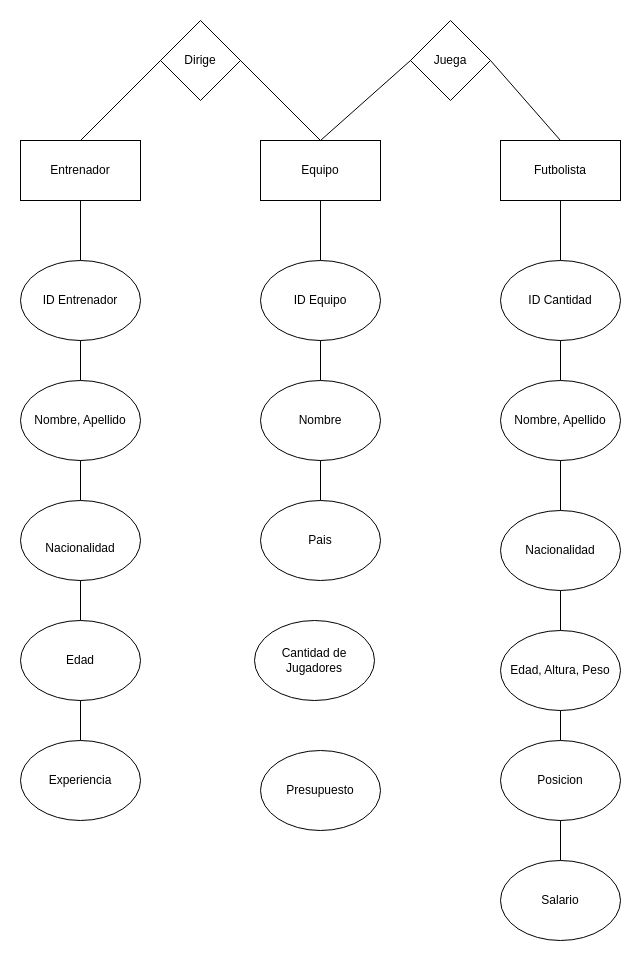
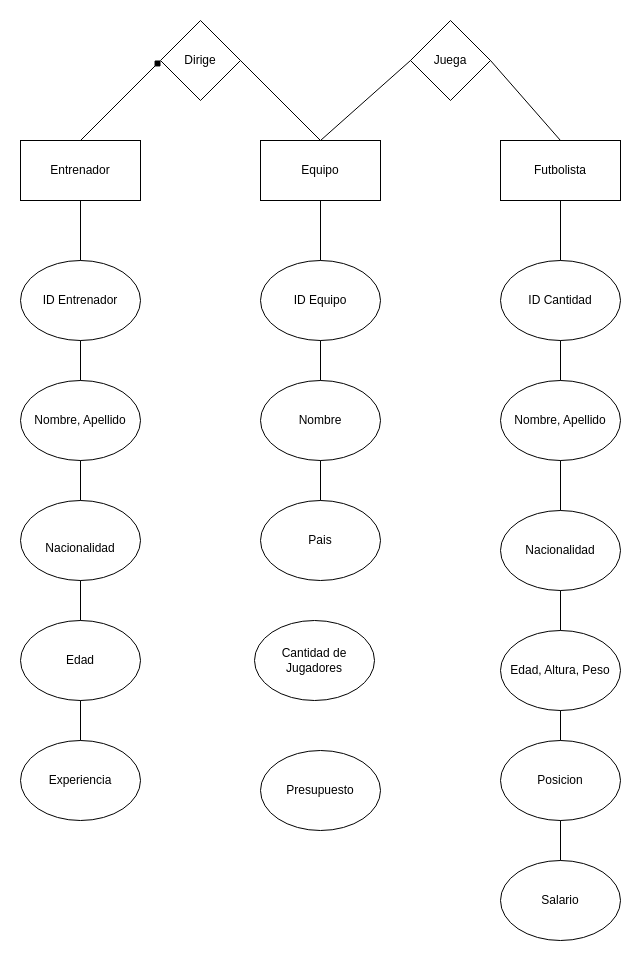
  <mxCell id="0" />
  <mxCell id="1" parent="0" />
  <mxCell id="2" value="Entrenador" style="rounded=0;whiteSpace=wrap;html=1;" parent="1" vertex="1"><mxGeometry x="20" y="140" width="120" height="60" as="geometry" /></mxCell>
  <mxCell id="3" value="Equipo" style="rounded=0;whiteSpace=wrap;html=1;" parent="1" vertex="1"><mxGeometry x="260" y="140" width="120" height="60" as="geometry" /></mxCell>
  <mxCell id="4" value="Futbolista" style="rounded=0;whiteSpace=wrap;html=1;" parent="1" vertex="1"><mxGeometry x="500" y="140" width="120" height="60" as="geometry" /></mxCell>
  <mxCell id="5" value="ID Entrenador" style="ellipse;whiteSpace=wrap;html=1;" parent="1" vertex="1"><mxGeometry x="20" y="260" width="120" height="80" as="geometry" /></mxCell>
  <mxCell id="6" value="Nombre, Apellido" style="ellipse;whiteSpace=wrap;html=1;" parent="1" vertex="1"><mxGeometry x="20" y="380" width="120" height="80" as="geometry" /></mxCell>
  <mxCell id="7" value="ID Equipo" style="ellipse;whiteSpace=wrap;html=1;" parent="1" vertex="1"><mxGeometry x="260" y="260" width="120" height="80" as="geometry" /></mxCell>
  <mxCell id="8" value="Nombre" style="ellipse;whiteSpace=wrap;html=1;" parent="1" vertex="1"><mxGeometry x="260" y="380" width="120" height="80" as="geometry" /></mxCell>
  <mxCell id="9" value="ID Cantidad" style="ellipse;whiteSpace=wrap;html=1;" parent="1" vertex="1"><mxGeometry x="500" y="260" width="120" height="80" as="geometry" /></mxCell>
  <mxCell id="10" value="Nombre, Apellido" style="ellipse;whiteSpace=wrap;html=1;" parent="1" vertex="1"><mxGeometry x="500" y="380" width="120" height="80" as="geometry" /></mxCell>
  <mxCell id="11" value="&lt;br&gt;Nacionalidad" style="ellipse;whiteSpace=wrap;html=1;" parent="1" vertex="1"><mxGeometry x="20" y="500" width="120" height="80" as="geometry" /></mxCell>
  <mxCell id="12" value="Pais" style="ellipse;whiteSpace=wrap;html=1;" parent="1" vertex="1"><mxGeometry x="260" y="500" width="120" height="80" as="geometry" /></mxCell>
  <mxCell id="13" value="Nacionalidad" style="ellipse;whiteSpace=wrap;html=1;" parent="1" vertex="1"><mxGeometry x="500" y="510" width="120" height="80" as="geometry" /></mxCell>
  <mxCell id="14" value="" style="endArrow=none;html=1;rounded=0;entryX=0.5;entryY=1;entryDx=0;entryDy=0;exitX=0.5;exitY=0;exitDx=0;exitDy=0;" parent="1" source="5" target="2" edge="1"><mxGeometry width="50" height="50" relative="1" as="geometry"><mxPoint x="80" y="250" as="sourcePoint" /><mxPoint x="100" y="210" as="targetPoint" /></mxGeometry></mxCell>
  <mxCell id="15" value="" style="endArrow=none;html=1;rounded=0;entryX=0.5;entryY=1;entryDx=0;entryDy=0;exitX=0.5;exitY=0;exitDx=0;exitDy=0;" parent="1" source="6" target="5" edge="1"><mxGeometry width="50" height="50" relative="1" as="geometry"><mxPoint x="60" y="380" as="sourcePoint" /><mxPoint x="110" y="330" as="targetPoint" /></mxGeometry></mxCell>
  <mxCell id="16" value="" style="endArrow=none;html=1;rounded=0;entryX=0.5;entryY=1;entryDx=0;entryDy=0;exitX=0.5;exitY=0;exitDx=0;exitDy=0;" parent="1" source="11" target="6" edge="1"><mxGeometry width="50" height="50" relative="1" as="geometry"><mxPoint x="50" y="510" as="sourcePoint" /><mxPoint x="100" y="460" as="targetPoint" /></mxGeometry></mxCell>
  <mxCell id="17" value="" style="endArrow=none;html=1;rounded=0;entryX=0.5;entryY=1;entryDx=0;entryDy=0;exitX=0.5;exitY=0;exitDx=0;exitDy=0;" parent="1" source="7" target="3" edge="1"><mxGeometry width="50" height="50" relative="1" as="geometry"><mxPoint x="290" y="260" as="sourcePoint" /><mxPoint x="340" y="210" as="targetPoint" /></mxGeometry></mxCell>
  <mxCell id="18" value="" style="endArrow=none;html=1;rounded=0;entryX=0.5;entryY=1;entryDx=0;entryDy=0;exitX=0.5;exitY=0;exitDx=0;exitDy=0;" parent="1" source="8" target="7" edge="1"><mxGeometry width="50" height="50" relative="1" as="geometry"><mxPoint x="290" y="390" as="sourcePoint" /><mxPoint x="340" y="340" as="targetPoint" /></mxGeometry></mxCell>
  <mxCell id="19" value="" style="endArrow=none;html=1;rounded=0;entryX=0.5;entryY=1;entryDx=0;entryDy=0;exitX=0.5;exitY=0;exitDx=0;exitDy=0;" parent="1" source="12" target="8" edge="1"><mxGeometry width="50" height="50" relative="1" as="geometry"><mxPoint x="290" y="510" as="sourcePoint" /><mxPoint x="340" y="460" as="targetPoint" /></mxGeometry></mxCell>
  <mxCell id="20" value="" style="endArrow=none;html=1;rounded=0;entryX=0.5;entryY=1;entryDx=0;entryDy=0;exitX=0.5;exitY=0;exitDx=0;exitDy=0;" parent="1" source="9" target="4" edge="1"><mxGeometry width="50" height="50" relative="1" as="geometry"><mxPoint x="540" y="260" as="sourcePoint" /><mxPoint x="590" y="210" as="targetPoint" /></mxGeometry></mxCell>
  <mxCell id="21" value="" style="endArrow=none;html=1;rounded=0;entryX=0.5;entryY=1;entryDx=0;entryDy=0;exitX=0.5;exitY=0;exitDx=0;exitDy=0;" parent="1" source="10" target="9" edge="1"><mxGeometry width="50" height="50" relative="1" as="geometry"><mxPoint x="530" y="390" as="sourcePoint" /><mxPoint x="560" y="350" as="targetPoint" /></mxGeometry></mxCell>
  <mxCell id="22" value="" style="endArrow=none;html=1;rounded=0;entryX=0.5;entryY=1;entryDx=0;entryDy=0;exitX=0.5;exitY=0;exitDx=0;exitDy=0;" parent="1" source="13" target="10" edge="1"><mxGeometry width="50" height="50" relative="1" as="geometry"><mxPoint x="540" y="510" as="sourcePoint" /><mxPoint x="590" y="460" as="targetPoint" /></mxGeometry></mxCell>
  <mxCell id="23" value="Dirige" style="rhombus;whiteSpace=wrap;html=1;" parent="1" vertex="1"><mxGeometry x="160" y="20" width="80" height="80" as="geometry" /></mxCell>
  <mxCell id="24" value="Juega" style="rhombus;whiteSpace=wrap;html=1;" parent="1" vertex="1"><mxGeometry x="410" y="20" width="80" height="80" as="geometry" /></mxCell>
  <mxCell id="25" value="" style="endArrow=none;html=1;rounded=0;entryX=1;entryY=0.5;entryDx=0;entryDy=0;exitX=0.5;exitY=0;exitDx=0;exitDy=0;" parent="1" source="4" target="24" edge="1"><mxGeometry width="50" height="50" relative="1" as="geometry"><mxPoint x="510" y="130" as="sourcePoint" /><mxPoint x="560" y="80" as="targetPoint" /></mxGeometry></mxCell>
  <mxCell id="26" value="" style="endArrow=none;html=1;rounded=0;entryX=0;entryY=0.5;entryDx=0;entryDy=0;exitX=0.5;exitY=0;exitDx=0;exitDy=0;" parent="1" source="3" target="24" edge="1"><mxGeometry width="50" height="50" relative="1" as="geometry"><mxPoint x="360" y="140" as="sourcePoint" /><mxPoint x="410" y="90" as="targetPoint" /></mxGeometry></mxCell>
  <mxCell id="27" value="" style="endArrow=none;html=1;rounded=0;entryX=1;entryY=0.5;entryDx=0;entryDy=0;exitX=0.5;exitY=0;exitDx=0;exitDy=0;" parent="1" source="3" target="23" edge="1"><mxGeometry width="50" height="50" relative="1" as="geometry"><mxPoint x="220" y="160" as="sourcePoint" /><mxPoint x="270" y="110" as="targetPoint" /></mxGeometry></mxCell>
- <mxCell id="28" value="" style="endArrow=none;html=1;rounded=0;exitX=0.5;exitY=0;exitDx=0;exitDy=0;entryX=0;entryY=0.5;entryDx=0;entryDy=0;" parent="1" source="2" target="23" edge="1"><mxGeometry width="50" height="50" relative="1" as="geometry"><mxPoint x="80" y="110" as="sourcePoint" /><mxPoint x="150" y="60" as="targetPoint" /></mxGeometry></mxCell>
+ <mxCell id="28" value="" style="endArrow=diamond;html=1;rounded=0;exitX=0.5;exitY=0;exitDx=0;exitDy=0;entryX=0;entryY=0.5;entryDx=0;entryDy=0;" parent="1" source="2" target="23" edge="1"><mxGeometry width="50" height="50" relative="1" as="geometry"><mxPoint x="80" y="110" as="sourcePoint" /><mxPoint x="150" y="60" as="targetPoint" /></mxGeometry></mxCell>
  <mxCell id="29" value="Edad" style="ellipse;whiteSpace=wrap;html=1;" parent="1" vertex="1"><mxGeometry x="20" y="620" width="120" height="80" as="geometry" /></mxCell>
  <mxCell id="30" value="" style="endArrow=none;html=1;rounded=0;entryX=0.5;entryY=1;entryDx=0;entryDy=0;" parent="1" source="29" target="11" edge="1"><mxGeometry width="50" height="50" relative="1" as="geometry"><mxPoint x="120" y="640" as="sourcePoint" /><mxPoint x="170" y="590" as="targetPoint" /></mxGeometry></mxCell>
  <mxCell id="31" value="Experiencia" style="ellipse;whiteSpace=wrap;html=1;" parent="1" vertex="1"><mxGeometry x="20" y="740" width="120" height="80" as="geometry" /></mxCell>
  <mxCell id="32" value="" style="endArrow=none;html=1;rounded=0;entryX=0.5;entryY=1;entryDx=0;entryDy=0;exitX=0.5;exitY=0;exitDx=0;exitDy=0;" parent="1" source="31" target="29" edge="1"><mxGeometry width="50" height="50" relative="1" as="geometry"><mxPoint x="20" y="750" as="sourcePoint" /><mxPoint x="70" y="700" as="targetPoint" /></mxGeometry></mxCell>
  <mxCell id="33" value="Edad, Altura, Peso" style="ellipse;whiteSpace=wrap;html=1;" parent="1" vertex="1"><mxGeometry x="500" y="630" width="120" height="80" as="geometry" /></mxCell>
  <mxCell id="34" value="" style="endArrow=none;html=1;rounded=0;entryX=0.5;entryY=1;entryDx=0;entryDy=0;" parent="1" source="33" target="13" edge="1"><mxGeometry width="50" height="50" relative="1" as="geometry"><mxPoint x="450" y="650" as="sourcePoint" /><mxPoint x="500" y="600" as="targetPoint" /></mxGeometry></mxCell>
  <mxCell id="35" value="Posicion" style="ellipse;whiteSpace=wrap;html=1;" parent="1" vertex="1"><mxGeometry x="500" y="740" width="120" height="80" as="geometry" /></mxCell>
  <mxCell id="36" value="" style="endArrow=none;html=1;rounded=0;entryX=0.5;entryY=1;entryDx=0;entryDy=0;" parent="1" source="35" target="33" edge="1"><mxGeometry width="50" height="50" relative="1" as="geometry"><mxPoint x="440" y="760" as="sourcePoint" /><mxPoint x="490" y="710" as="targetPoint" /></mxGeometry></mxCell>
  <mxCell id="37" value="Salario" style="ellipse;whiteSpace=wrap;html=1;" parent="1" vertex="1"><mxGeometry x="500" y="860" width="120" height="80" as="geometry" /></mxCell>
  <mxCell id="38" value="" style="endArrow=none;html=1;rounded=0;entryX=0.5;entryY=1;entryDx=0;entryDy=0;" parent="1" source="37" target="35" edge="1"><mxGeometry width="50" height="50" relative="1" as="geometry"><mxPoint x="460" y="880" as="sourcePoint" /><mxPoint x="510" y="830" as="targetPoint" /></mxGeometry></mxCell>
  <mxCell id="39" value="Cantidad de Jugadores" style="ellipse;whiteSpace=wrap;html=1;" parent="1" vertex="1"><mxGeometry x="254" y="620" width="120" height="80" as="geometry" /></mxCell>
  <mxCell id="40" value="Presupuesto" style="ellipse;whiteSpace=wrap;html=1;" parent="1" vertex="1"><mxGeometry x="260" y="750" width="120" height="80" as="geometry" /></mxCell>
